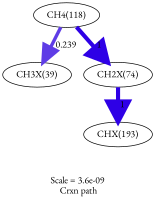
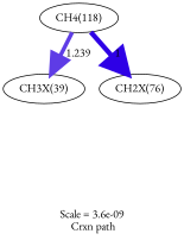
  digraph {
    fontname="EB Garamond"
    label="Scale = 3.6e-09\l Crxn path"
    node [fontname="EB Garamond"]
    edge [arrowsize=3 color="0.7, 1.5, 0.9" fontname="EB Garamond" style="setlinewidth(6)"]
    n1 [label="CH4(118)"]
    n2 [label="CH3X(39)"]
-   n3 [label="CH2X(74)"]
-   n4 [label="CHX(193)"]
-   n1 -> n2 [arrowsize=2.46 color="0.7, 0.739, 0.9" label=" 0.239" style="setlinewidth(4.92)"]
+   n3 [label="CH2X(76)"]
+   n1 -> n2 [arrowsize=2.46 color="0.7, 0.739, 0.9" label=" 1.239" style="setlinewidth(4.92)"]
    n1 -> n3 [label=" 1"]
-   n3 -> n4 [label=" 1"]
  }
